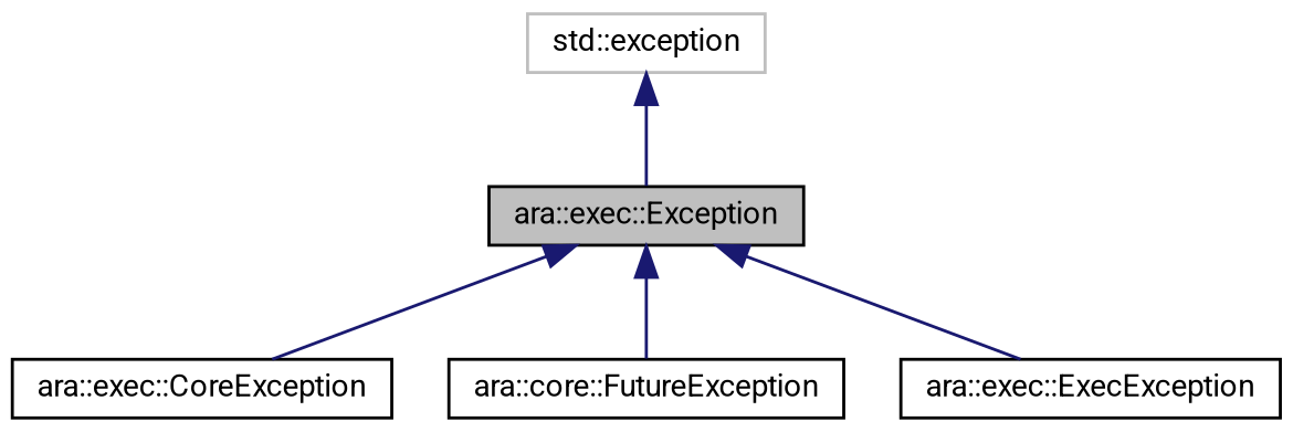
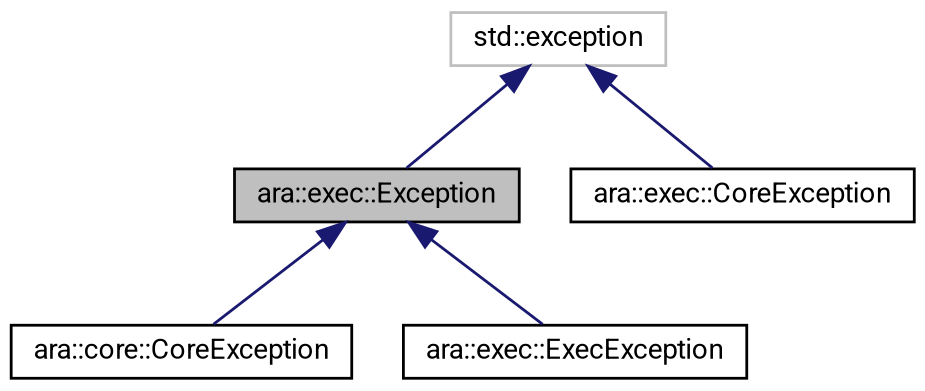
  digraph {
    fontname=Roboto
    node [color=black fillcolor=white fontname=Roboto fontsize=10 shape=record style=filled]
    edge [color=midnightblue dir=back fontname=Roboto fontsize=10 labelfontname=Helvetica labelfontsize=10 style=solid]
    n1 [fillcolor=grey75 fontcolor=black height=0.2 label="ara::exec::Exception" width=0.4]
    n2 [height=0.2 label="ara::exec::CoreException" width=0.4]
-   n3 [height=0.2 label="ara::core::FutureException" width=0.4]
+   n3 [height=0.2 label="ara::core::CoreException" width=0.4]
    n4 [height=0.2 label="ara::exec::ExecException" width=0.4]
    n5 [color=grey75 height=0.2 label="std::exception" width=0.4]
-   n1 -> n2
+   n5 -> n2
    n1 -> n3
    n1 -> n4
    n5 -> n1
  }
